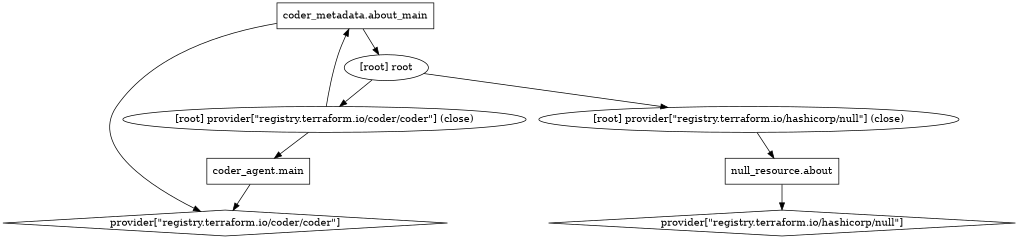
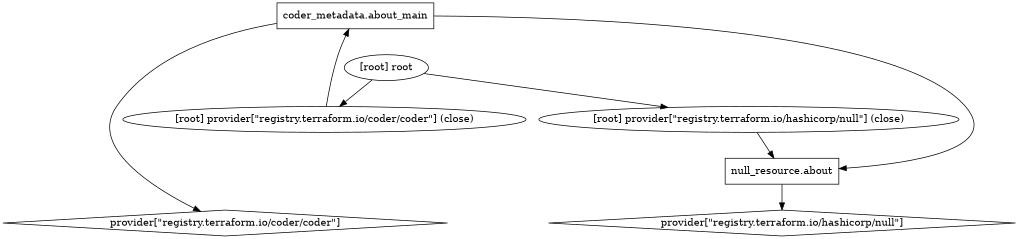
  digraph {
    compound=true
    newrank=true
-   n1 [label="coder_agent.main" shape=box]
    n2 [label="provider[\"registry.terraform.io/coder/coder\"]" shape=diamond]
    n3 [label="coder_metadata.about_main" shape=box]
    n4 [label="null_resource.about" shape=box]
    n5 [label="provider[\"registry.terraform.io/hashicorp/null\"]" shape=diamond]
    "[root] provider[\"registry.terraform.io/coder/coder\"] (close)"
    "[root] provider[\"registry.terraform.io/hashicorp/null\"] (close)"
    "[root] root"
    subgraph sub_1 {
-     n1
      n2
      n3
      n4
      n5
      "[root] provider[\"registry.terraform.io/coder/coder\"] (close)"
      "[root] provider[\"registry.terraform.io/hashicorp/null\"] (close)"
      "[root] root"
    }
-   n1 -> n2
    n3 -> n2
-   n3 -> "[root] root"
+   n3 -> n4
    n4 -> n5
-   "[root] provider[\"registry.terraform.io/coder/coder\"] (close)" -> n1
    "[root] provider[\"registry.terraform.io/coder/coder\"] (close)" -> n3
    "[root] provider[\"registry.terraform.io/hashicorp/null\"] (close)" -> n4
    "[root] root" -> "[root] provider[\"registry.terraform.io/coder/coder\"] (close)"
    "[root] root" -> "[root] provider[\"registry.terraform.io/hashicorp/null\"] (close)"
  }
